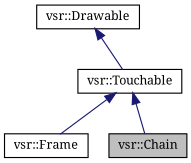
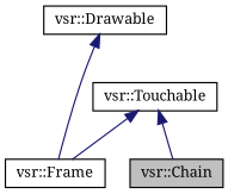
  digraph {
    fontname="Noto Serif"
    node [color=black fillcolor=white fontname="Noto Serif" fontsize=11 shape=record style=filled]
    edge [color=midnightblue dir=back fontname="Noto Serif" fontsize=11 labelfontname=Helvetica labelfontsize=11 style=solid]
    n1 [fillcolor=grey75 fontcolor=black height=0.2 label="vsr::Chain" width=0.4]
    n2 [height=0.2 label="vsr::Frame" width=0.4]
    n3 [height=0.2 label="vsr::Touchable" width=0.4]
    n4 [height=0.2 label="vsr::Drawable" width=0.4]
    n3 -> n1
    n3 -> n2
-   n4 -> n3
+   n4 -> n2
  }
